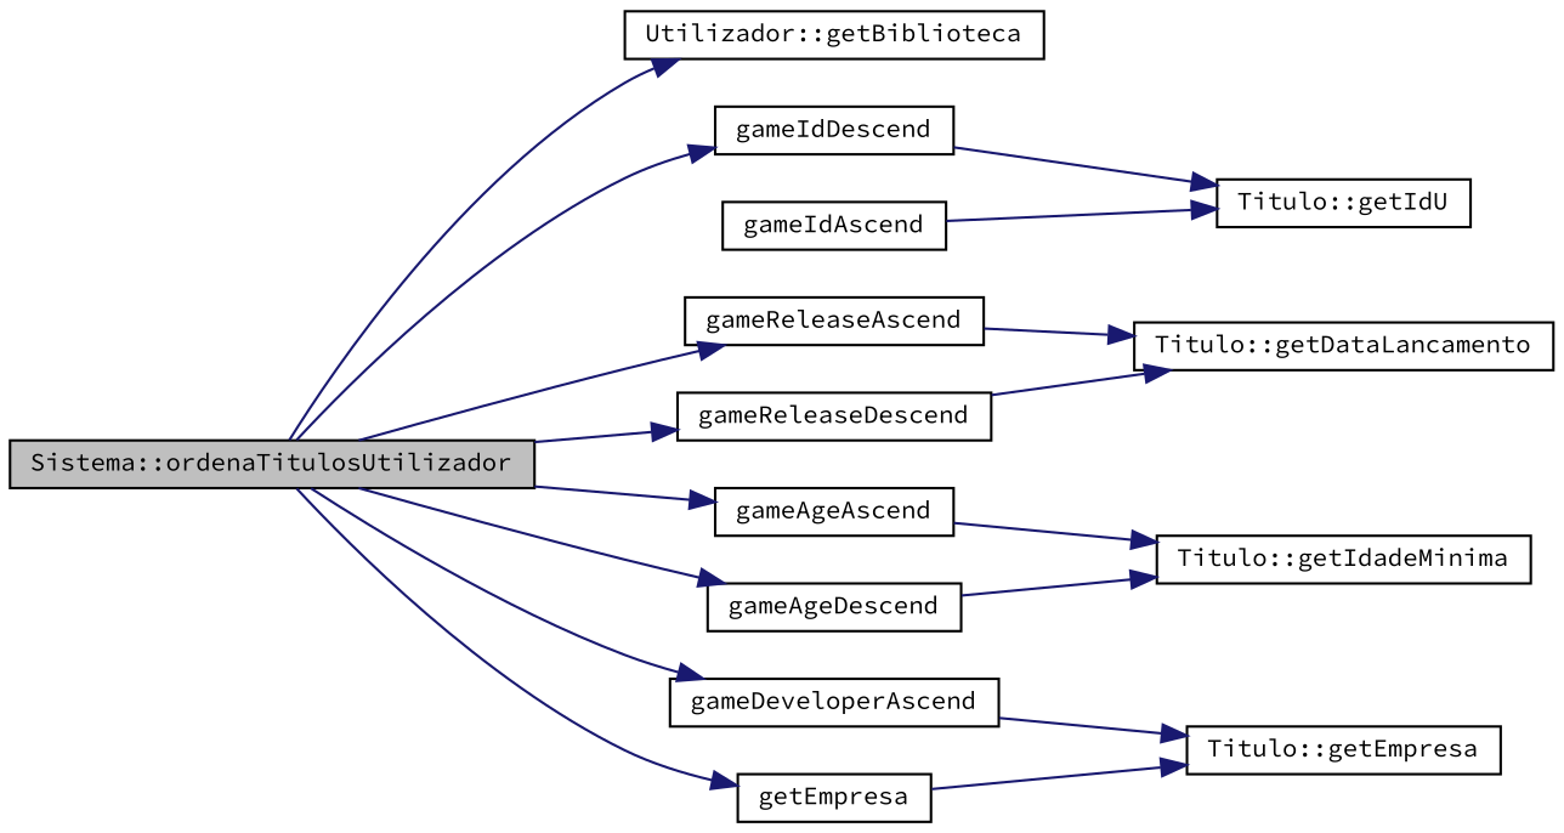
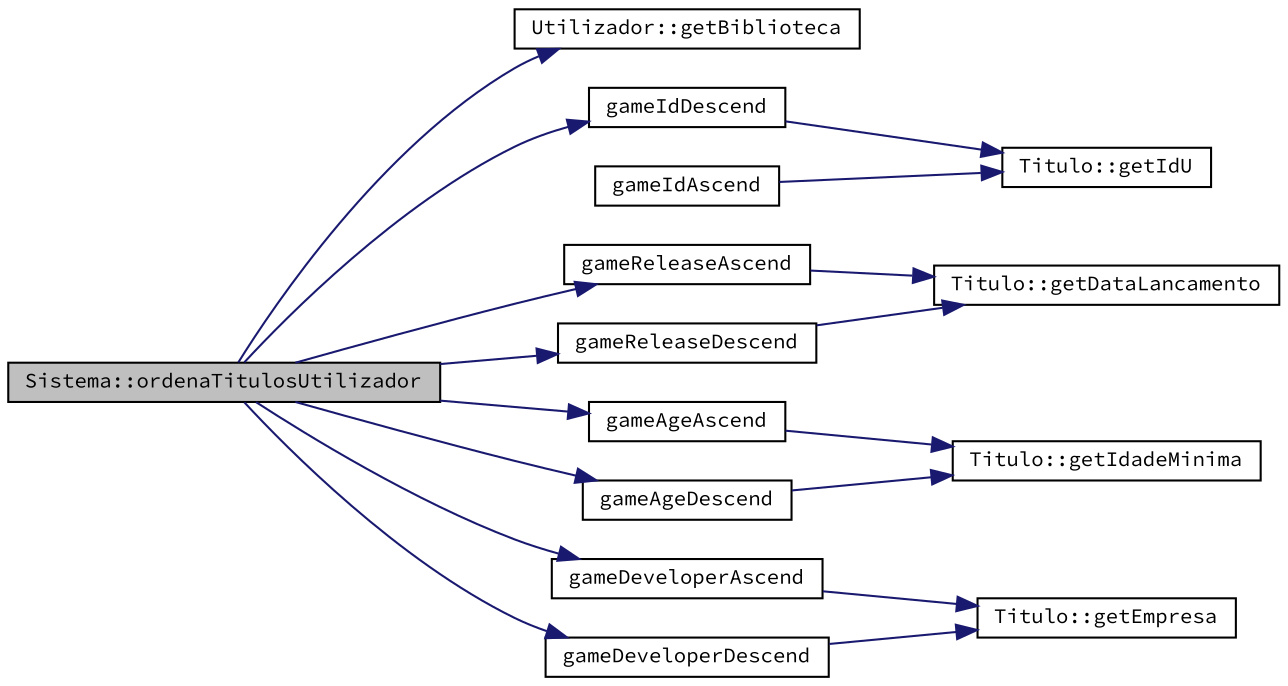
  digraph {
    fontname="Source Code Pro"
    rankdir=LR
    node [color=black fillcolor=white fontname="Source Code Pro" fontsize=10 shape=record style=filled]
    edge [color=midnightblue fontname="Source Code Pro" fontsize=10 labelfontname=Helvetica labelfontsize=10 style=solid]
    n1 [fillcolor=grey75 fontcolor=black height=0.2 label="Sistema::ordenaTitulosUtilizador" width=0.4]
    n2 [height=0.2 label="Utilizador::getBiblioteca" width=0.4]
    n3 [height=0.2 label=gameIdDescend width=0.4]
    n4 [height=0.2 label=gameReleaseAscend width=0.4]
    n5 [height=0.2 label=gameReleaseDescend width=0.4]
    n6 [height=0.2 label=gameAgeAscend width=0.4]
    n7 [height=0.2 label=gameAgeDescend width=0.4]
    n8 [height=0.2 label=gameDeveloperAscend width=0.4]
-   n9 [height=0.2 label=getEmpresa width=0.4]
+   n9 [height=0.2 label=gameDeveloperDescend width=0.4]
    n10 [height=0.2 label=gameIdAscend width=0.4]
    n11 [height=0.2 label="Titulo::getIdU" width=0.4]
    n12 [height=0.2 label="Titulo::getDataLancamento" width=0.4]
    n13 [height=0.2 label="Titulo::getIdadeMinima" width=0.4]
    n14 [height=0.2 label="Titulo::getEmpresa" width=0.4]
    n1 -> n2
    n1 -> n3
    n1 -> n4
    n1 -> n5
    n1 -> n6
    n1 -> n7
    n1 -> n8
    n1 -> n9
    n3 -> n11
    n4 -> n12
    n5 -> n12
    n6 -> n13
    n7 -> n13
    n8 -> n14
    n9 -> n14
    n10 -> n11
  }
